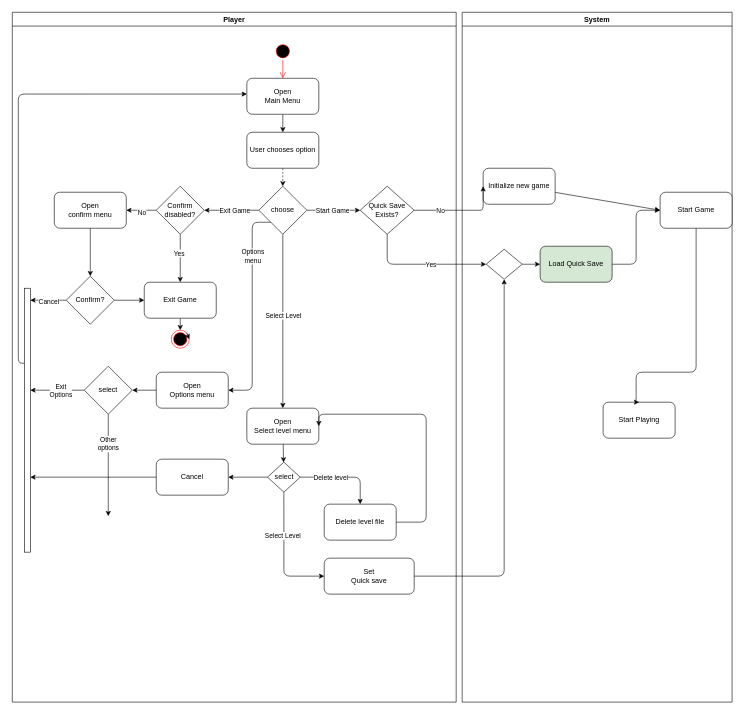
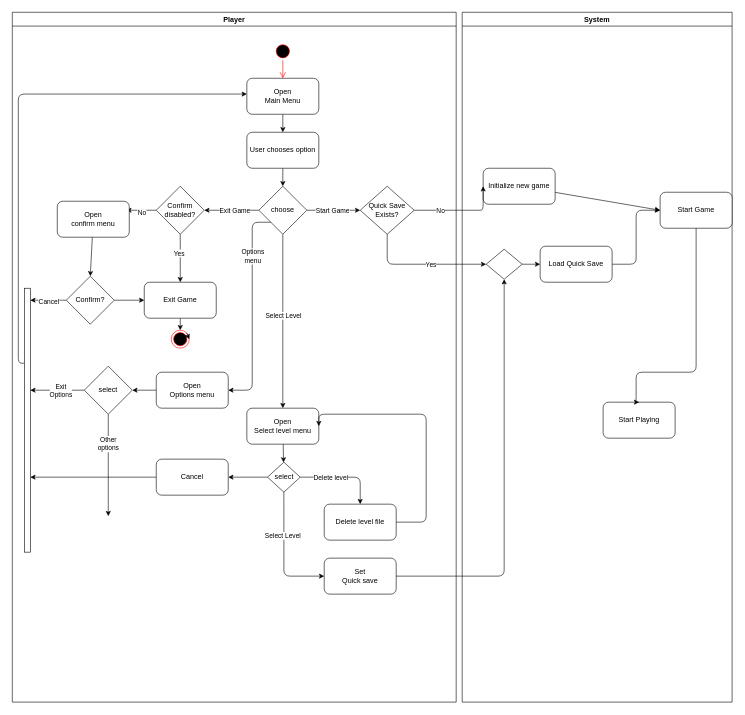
  <mxCell id="0" />
  <mxCell id="1" parent="0" />
  <mxCell id="2" value="Player" style="swimlane;whiteSpace=wrap;html=1;" vertex="1" parent="1"><mxGeometry y="20" width="740" height="1150" as="geometry" x="20" /></mxCell>
  <mxCell id="3" value="" style="ellipse;html=1;shape=startState;fillColor=#000000;strokeColor=#ff0000;" vertex="1" parent="2"><mxGeometry x="436" y="50" width="30" height="30" as="geometry" /></mxCell>
  <mxCell id="4" value="" style="edgeStyle=orthogonalEdgeStyle;html=1;verticalAlign=bottom;endArrow=open;endSize=8;strokeColor=#ff0000;" edge="1" source="3" parent="2"><mxGeometry relative="1" as="geometry"><mxPoint x="451" y="110" as="targetPoint" /></mxGeometry></mxCell>
  <mxCell id="5" style="edgeStyle=none;html=1;exitX=0.5;exitY=1;exitDx=0;exitDy=0;entryX=0.5;entryY=0;entryDx=0;entryDy=0;" edge="1" parent="2" source="6" target="8"><mxGeometry relative="1" as="geometry" /></mxCell>
  <mxCell id="6" value="Open&lt;br&gt;Main Menu" style="rounded=1;whiteSpace=wrap;html=1;" vertex="1" parent="2"><mxGeometry x="391" y="110" width="120" height="60" as="geometry" /></mxCell>
- <mxCell id="7" style="edgeStyle=none;html=1;entryX=0.5;entryY=0;entryDx=0;entryDy=0;dashed=1;" edge="1" parent="2" source="8" target="17"><mxGeometry relative="1" as="geometry"><mxPoint x="451" y="280" as="targetPoint" /></mxGeometry></mxCell>
+ <mxCell id="7" style="edgeStyle=none;html=1;entryX=0.5;entryY=0;entryDx=0;entryDy=0;" edge="1" parent="2" source="8" target="17"><mxGeometry relative="1" as="geometry"><mxPoint x="451" y="280" as="targetPoint" /></mxGeometry></mxCell>
  <mxCell id="8" value="User chooses option" style="rounded=1;whiteSpace=wrap;html=1;" vertex="1" parent="2"><mxGeometry x="391" y="200" width="120" height="60" as="geometry" /></mxCell>
  <mxCell id="9" style="edgeStyle=none;html=1;entryX=0;entryY=0.5;entryDx=0;entryDy=0;" edge="1" parent="2" source="17" target="18"><mxGeometry relative="1" as="geometry"><mxPoint x="440" y="330" as="targetPoint" /></mxGeometry></mxCell>
  <mxCell id="10" value="Start Game" style="edgeLabel;html=1;align=center;verticalAlign=middle;resizable=0;points=[];" vertex="1" connectable="0" parent="9"><mxGeometry x="-0.063" y="-5" relative="1" as="geometry"><mxPoint y="-5" as="offset" /></mxGeometry></mxCell>
  <mxCell id="11" style="edgeStyle=none;html=1;entryX=0.5;entryY=0;entryDx=0;entryDy=0;" edge="1" parent="2" source="17" target="34"><mxGeometry relative="1" as="geometry"><mxPoint x="451" y="430" as="targetPoint" /></mxGeometry></mxCell>
  <mxCell id="12" value="Select Level" style="edgeLabel;html=1;align=center;verticalAlign=middle;resizable=0;points=[];" vertex="1" connectable="0" parent="11"><mxGeometry x="-0.068" y="-4" relative="1" as="geometry"><mxPoint x="4" as="offset" /></mxGeometry></mxCell>
  <mxCell id="13" style="edgeStyle=none;html=1;entryX=1;entryY=0.5;entryDx=0;entryDy=0;" edge="1" parent="2" source="17" target="23"><mxGeometry relative="1" as="geometry"><mxPoint x="320" y="330" as="targetPoint" /></mxGeometry></mxCell>
  <mxCell id="14" value="Exit Game" style="edgeLabel;html=1;align=center;verticalAlign=middle;resizable=0;points=[];" vertex="1" connectable="0" parent="13"><mxGeometry x="0.5" y="-4" relative="1" as="geometry"><mxPoint x="27" y="4" as="offset" /></mxGeometry></mxCell>
  <mxCell id="15" style="edgeStyle=orthogonalEdgeStyle;html=1;exitX=0;exitY=1;exitDx=0;exitDy=0;entryX=1;entryY=0.5;entryDx=0;entryDy=0;" edge="1" parent="2" source="17" target="50"><mxGeometry relative="1" as="geometry"><Array as="points"><mxPoint x="400" y="350" /><mxPoint x="400" y="630" /></Array></mxGeometry></mxCell>
  <mxCell id="16" value="Options&lt;br&gt;menu" style="edgeLabel;html=1;align=center;verticalAlign=middle;resizable=0;points=[];" vertex="1" connectable="0" parent="15"><mxGeometry x="-0.505" relative="1" as="geometry"><mxPoint as="offset" /></mxGeometry></mxCell>
  <mxCell id="17" value="choose" style="rhombus;whiteSpace=wrap;html=1;" vertex="1" parent="2"><mxGeometry x="411" y="290" width="80" height="80" as="geometry" /></mxCell>
  <mxCell id="18" value="Quick Save Exists?" style="rhombus;whiteSpace=wrap;html=1;" vertex="1" parent="2"><mxGeometry x="580" y="290" width="90" height="80" as="geometry" /></mxCell>
  <mxCell id="19" style="edgeStyle=none;html=1;entryX=0.5;entryY=0;entryDx=0;entryDy=0;" edge="1" parent="2" source="23" target="25"><mxGeometry relative="1" as="geometry"><mxPoint x="280" y="440" as="targetPoint" /></mxGeometry></mxCell>
  <mxCell id="20" value="Yes" style="edgeLabel;html=1;align=center;verticalAlign=middle;resizable=0;points=[];" vertex="1" connectable="0" parent="19"><mxGeometry x="-0.229" y="-3" relative="1" as="geometry"><mxPoint as="offset" /></mxGeometry></mxCell>
  <mxCell id="21" style="edgeStyle=none;html=1;" edge="1" parent="2" source="23"><mxGeometry relative="1" as="geometry"><mxPoint x="190" y="330" as="targetPoint" /></mxGeometry></mxCell>
  <mxCell id="22" value="No" style="edgeLabel;html=1;align=center;verticalAlign=middle;resizable=0;points=[];" vertex="1" connectable="0" parent="21"><mxGeometry y="4" relative="1" as="geometry"><mxPoint as="offset" /></mxGeometry></mxCell>
  <mxCell id="23" value="Confirm disabled?" style="rhombus;whiteSpace=wrap;html=1;" vertex="1" parent="2"><mxGeometry x="240" y="290" width="80" height="80" as="geometry" /></mxCell>
  <mxCell id="24" style="edgeStyle=none;html=1;entryX=0.5;entryY=0;entryDx=0;entryDy=0;" edge="1" parent="2" source="25" target="26"><mxGeometry relative="1" as="geometry" /></mxCell>
  <mxCell id="25" value="Exit Game" style="rounded=1;whiteSpace=wrap;html=1;" vertex="1" parent="2"><mxGeometry x="220" y="450" width="120" height="60" as="geometry" /></mxCell>
  <mxCell id="26" value="" style="ellipse;html=1;shape=endState;fillColor=#000000;strokeColor=#ff0000;" vertex="1" parent="2"><mxGeometry x="265" y="530" width="30" height="30" as="geometry" /></mxCell>
  <mxCell id="27" style="edgeStyle=none;html=1;exitX=1;exitY=0;exitDx=0;exitDy=0;entryX=1;entryY=0.5;entryDx=0;entryDy=0;" edge="1" parent="2" source="26" target="26"><mxGeometry relative="1" as="geometry" /></mxCell>
  <mxCell id="28" value="" style="edgeStyle=none;html=1;entryX=0.5;entryY=0;entryDx=0;entryDy=0;" edge="1" parent="2" source="29" target="33"><mxGeometry relative="1" as="geometry"><mxPoint x="130" y="430" as="targetPoint" /></mxGeometry></mxCell>
- <mxCell id="29" value="Open &lt;br&gt;confirm menu" style="rounded=1;whiteSpace=wrap;html=1;" vertex="1" parent="2"><mxGeometry x="70" y="300" width="120" height="60" as="geometry" /></mxCell>
+ <mxCell id="29" value="Open &lt;br&gt;confirm menu" style="rounded=1;whiteSpace=wrap;html=1;" vertex="1" parent="2"><mxGeometry x="75" y="315" width="120" height="60" as="geometry" /></mxCell>
  <mxCell id="30" style="edgeStyle=none;html=1;entryX=0;entryY=0.5;entryDx=0;entryDy=0;" edge="1" parent="2" source="33" target="25"><mxGeometry relative="1" as="geometry" /></mxCell>
  <mxCell id="31" style="edgeStyle=none;html=1;" edge="1" parent="2" source="33"><mxGeometry relative="1" as="geometry"><mxPoint x="30" y="480" as="targetPoint" /></mxGeometry></mxCell>
  <mxCell id="32" value="Cancel" style="edgeLabel;html=1;align=center;verticalAlign=middle;resizable=0;points=[];" vertex="1" connectable="0" parent="31"><mxGeometry y="1" relative="1" as="geometry"><mxPoint as="offset" /></mxGeometry></mxCell>
  <mxCell id="33" value="Confirm?" style="rhombus;whiteSpace=wrap;html=1;" vertex="1" parent="2"><mxGeometry x="90" y="440" width="80" height="80" as="geometry" /></mxCell>
  <mxCell id="34" value="Open&lt;br&gt;Select level menu" style="rounded=1;whiteSpace=wrap;html=1;" vertex="1" parent="2"><mxGeometry x="391" y="660" width="120" height="60" as="geometry" /></mxCell>
  <mxCell id="35" style="edgeStyle=orthogonalEdgeStyle;html=1;entryX=1;entryY=0.5;entryDx=0;entryDy=0;exitX=1;exitY=0.5;exitDx=0;exitDy=0;" edge="1" parent="2" source="36" target="34"><mxGeometry relative="1" as="geometry"><mxPoint x="380" y="620" as="targetPoint" /><mxPoint x="380.143" y="770" as="sourcePoint" /><Array as="points"><mxPoint x="690" y="850" /><mxPoint x="690" y="670" /></Array></mxGeometry></mxCell>
  <mxCell id="36" value="Delete level file" style="rounded=1;whiteSpace=wrap;html=1;" vertex="1" parent="2"><mxGeometry x="520" y="820" width="120" height="60" as="geometry" /></mxCell>
  <mxCell id="37" style="edgeStyle=orthogonalEdgeStyle;html=1;entryX=0;entryY=0.5;entryDx=0;entryDy=0;exitX=0.5;exitY=1;exitDx=0;exitDy=0;" edge="1" parent="2" source="40" target="48"><mxGeometry relative="1" as="geometry"><mxPoint x="451" y="920" as="targetPoint" /></mxGeometry></mxCell>
  <mxCell id="38" value="Select Level" style="edgeLabel;html=1;align=center;verticalAlign=middle;resizable=0;points=[];" vertex="1" connectable="0" parent="37"><mxGeometry x="-0.308" y="-2" relative="1" as="geometry"><mxPoint as="offset" /></mxGeometry></mxCell>
  <mxCell id="39" style="edgeStyle=none;html=1;entryX=1;entryY=0.5;entryDx=0;entryDy=0;" edge="1" parent="2" source="40" target="45"><mxGeometry relative="1" as="geometry"><mxPoint x="390" y="775" as="targetPoint" /></mxGeometry></mxCell>
  <mxCell id="40" value="select" style="rhombus;whiteSpace=wrap;html=1;" vertex="1" parent="2"><mxGeometry x="425.5" y="750" width="54.5" height="50" as="geometry" /></mxCell>
  <mxCell id="41" style="edgeStyle=none;html=1;" edge="1" parent="2" source="34" target="40"><mxGeometry relative="1" as="geometry"><mxPoint x="451" y="570" as="targetPoint" /></mxGeometry></mxCell>
  <mxCell id="42" style="edgeStyle=orthogonalEdgeStyle;html=1;entryX=0.5;entryY=0;entryDx=0;entryDy=0;exitX=1;exitY=0.5;exitDx=0;exitDy=0;" edge="1" parent="2" source="40" target="36"><mxGeometry relative="1" as="geometry"><mxPoint x="320" y="680" as="targetPoint" /><mxPoint x="410" y="680" as="sourcePoint" /><Array as="points"><mxPoint x="580" y="775" /></Array></mxGeometry></mxCell>
  <mxCell id="43" value="Delete level" style="edgeLabel;html=1;align=center;verticalAlign=middle;resizable=0;points=[];" vertex="1" connectable="0" parent="42"><mxGeometry x="-0.103" y="-1" relative="1" as="geometry"><mxPoint x="-15" y="-1" as="offset" /></mxGeometry></mxCell>
  <mxCell id="44" style="edgeStyle=none;html=1;" edge="1" parent="2" source="45" target="46"><mxGeometry relative="1" as="geometry"><mxPoint x="30" y="635" as="targetPoint" /></mxGeometry></mxCell>
  <mxCell id="45" value="Cancel" style="rounded=1;whiteSpace=wrap;html=1;" vertex="1" parent="2"><mxGeometry x="240" y="745" width="120" height="60" as="geometry" /></mxCell>
  <mxCell id="46" value="" style="html=1;points=[[0,0,0,0,5],[0,1,0,0,-5],[1,0,0,0,5],[1,1,0,0,-5]];perimeter=orthogonalPerimeter;outlineConnect=0;targetShapes=umlLifeline;portConstraint=eastwest;newEdgeStyle={&quot;curved&quot;:0,&quot;rounded&quot;:0};" vertex="1" parent="2"><mxGeometry x="20" y="460" width="10" height="440" as="geometry" /></mxCell>
  <mxCell id="47" style="edgeStyle=orthogonalEdgeStyle;html=1;rounded=1;entryX=0;entryY=0.439;entryDx=0;entryDy=0;entryPerimeter=0;curved=0;" edge="1" parent="2" source="46" target="6"><mxGeometry relative="1" as="geometry"><Array as="points"><mxPoint x="10" y="585" /><mxPoint x="10" y="136" /></Array></mxGeometry></mxCell>
- <mxCell id="48" value="Set&lt;br&gt;Quick save" style="rounded=1;whiteSpace=wrap;html=1;" vertex="1" parent="2"><mxGeometry x="520" y="910" width="150" height="60" as="geometry" /></mxCell>
+ <mxCell id="48" value="Set&lt;br&gt;Quick save" style="rounded=1;whiteSpace=wrap;html=1;" vertex="1" parent="2"><mxGeometry x="520" y="910" width="120" height="60" as="geometry" /></mxCell>
  <mxCell id="49" style="edgeStyle=none;html=1;" edge="1" parent="2" source="50" target="55"><mxGeometry relative="1" as="geometry"><mxPoint x="190" y="630" as="targetPoint" /></mxGeometry></mxCell>
  <mxCell id="50" value="Open&lt;br&gt;Options menu" style="rounded=1;whiteSpace=wrap;html=1;" vertex="1" parent="2"><mxGeometry x="240" y="600" width="120" height="60" as="geometry" /></mxCell>
  <mxCell id="51" value="" style="edgeStyle=none;html=1;" edge="1" parent="2" source="55" target="46"><mxGeometry relative="1" as="geometry"><Array as="points"><mxPoint x="80" y="630" /></Array></mxGeometry></mxCell>
  <mxCell id="52" value="Exit&lt;br&gt;Options" style="edgeLabel;html=1;align=center;verticalAlign=middle;resizable=0;points=[];" vertex="1" connectable="0" parent="51"><mxGeometry x="0.145" y="-1" relative="1" as="geometry"><mxPoint x="12" y="1" as="offset" /></mxGeometry></mxCell>
  <mxCell id="53" style="edgeStyle=none;html=1;" edge="1" parent="2" source="55"><mxGeometry relative="1" as="geometry"><mxPoint x="160" y="840" as="targetPoint" /></mxGeometry></mxCell>
  <mxCell id="54" value="Other&lt;br&gt;options" style="edgeLabel;html=1;align=center;verticalAlign=middle;resizable=0;points=[];" vertex="1" connectable="0" parent="53"><mxGeometry x="-0.423" y="-1" relative="1" as="geometry"><mxPoint as="offset" /></mxGeometry></mxCell>
  <mxCell id="55" value="select" style="rhombus;whiteSpace=wrap;html=1;" vertex="1" parent="2"><mxGeometry x="120" y="590" width="80" height="80" as="geometry" /></mxCell>
  <mxCell id="56" value="System" style="swimlane;whiteSpace=wrap;html=1;" vertex="1" parent="1"><mxGeometry x="770" y="20" width="450" height="1150" as="geometry" /></mxCell>
  <mxCell id="57" style="edgeStyle=none;html=1;entryX=0;entryY=0.5;entryDx=0;entryDy=0;" edge="1" parent="56" source="58" target="61"><mxGeometry relative="1" as="geometry" /></mxCell>
  <mxCell id="58" value="Initialize new game" style="rounded=1;whiteSpace=wrap;html=1;" vertex="1" parent="56"><mxGeometry x="35" y="260" width="120" height="60" as="geometry" /></mxCell>
  <mxCell id="59" style="edgeStyle=orthogonalEdgeStyle;html=1;entryX=0;entryY=0.5;entryDx=0;entryDy=0;" edge="1" parent="56" source="60" target="61"><mxGeometry relative="1" as="geometry" /></mxCell>
- <mxCell id="60" value="Load Quick Save" style="rounded=1;whiteSpace=wrap;html=1;fillColor=#d5e8d4;" vertex="1" parent="56"><mxGeometry x="130" y="390" width="120" height="60" as="geometry" /></mxCell>
+ <mxCell id="60" value="Load Quick Save" style="rounded=1;whiteSpace=wrap;html=1;" vertex="1" parent="56"><mxGeometry x="130" y="390" width="120" height="60" as="geometry" /></mxCell>
  <mxCell id="61" value="Start Game" style="rounded=1;whiteSpace=wrap;html=1;" vertex="1" parent="56"><mxGeometry x="330" y="300" width="120" height="60" as="geometry" /></mxCell>
  <mxCell id="62" value="Start Playing" style="rounded=1;whiteSpace=wrap;html=1;" vertex="1" parent="56"><mxGeometry x="235" y="650" width="120" height="60" as="geometry" /></mxCell>
  <mxCell id="63" style="edgeStyle=orthogonalEdgeStyle;html=1;entryX=0.5;entryY=0;entryDx=0;entryDy=0;" edge="1" parent="56" source="61" target="62"><mxGeometry relative="1" as="geometry"><mxPoint x="-290" y="674" as="targetPoint" /><Array as="points"><mxPoint x="390" y="600" /><mxPoint x="290" y="600" /><mxPoint x="290" y="650" /></Array></mxGeometry></mxCell>
  <mxCell id="64" style="edgeStyle=none;html=1;entryX=0;entryY=0.5;entryDx=0;entryDy=0;" edge="1" parent="56" source="65" target="60"><mxGeometry relative="1" as="geometry" /></mxCell>
  <mxCell id="65" value="" style="rhombus;whiteSpace=wrap;html=1;" vertex="1" parent="56"><mxGeometry x="40" y="395" width="60" height="50" as="geometry" /></mxCell>
  <mxCell id="66" style="edgeStyle=orthogonalEdgeStyle;html=1;entryX=0;entryY=0.5;entryDx=0;entryDy=0;exitX=1;exitY=0.5;exitDx=0;exitDy=0;" edge="1" parent="1" source="18" target="58"><mxGeometry relative="1" as="geometry"><mxPoint x="850" y="290" as="targetPoint" /><Array as="points"><mxPoint x="790" y="350" /><mxPoint x="790" y="350" /></Array></mxGeometry></mxCell>
  <mxCell id="67" value="No" style="edgeLabel;html=1;align=center;verticalAlign=middle;resizable=0;points=[];" vertex="1" connectable="0" parent="66"><mxGeometry relative="1" as="geometry"><mxPoint x="-35" as="offset" /></mxGeometry></mxCell>
  <mxCell id="68" style="edgeStyle=orthogonalEdgeStyle;html=1;exitX=0.5;exitY=1;exitDx=0;exitDy=0;entryX=0;entryY=0.5;entryDx=0;entryDy=0;" edge="1" parent="1" source="18" target="65"><mxGeometry relative="1" as="geometry"><mxPoint x="790" y="440" as="targetPoint" /><Array as="points"><mxPoint x="645" y="440" /></Array></mxGeometry></mxCell>
  <mxCell id="69" value="Yes" style="edgeLabel;html=1;align=center;verticalAlign=middle;resizable=0;points=[];" vertex="1" connectable="0" parent="68"><mxGeometry x="-0.1" y="-3" relative="1" as="geometry"><mxPoint x="25" y="-3" as="offset" /></mxGeometry></mxCell>
  <mxCell id="70" style="edgeStyle=orthogonalEdgeStyle;html=1;entryX=0.5;entryY=1;entryDx=0;entryDy=0;" edge="1" parent="1" source="48" target="65"><mxGeometry relative="1" as="geometry"><mxPoint x="870" y="820" as="targetPoint" /></mxGeometry></mxCell>
